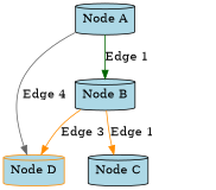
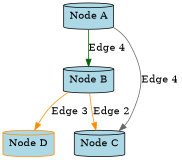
  digraph {
    node [color=black fillcolor=lightblue shape=cylinder style=filled]
    edge [color=darkorange]
    n1 [label="Node A"]
    n2 [label="Node B"]
    n3 [color=darkorange label="Node D"]
    n4 [label="Node C"]
-   n1 -> n2 [color=darkgreen label="Edge 1"]
-   n1 -> n3 [color=gray40 label="Edge 4"]
+   n1 -> n2 [color=darkgreen label="Edge 4"]
+   n1 -> n4 [color=gray40 label="Edge 4"]
    n2 -> n3 [label="Edge 3"]
-   n2 -> n4 [label="Edge 1"]
+   n2 -> n4 [label="Edge 2"]
  }
